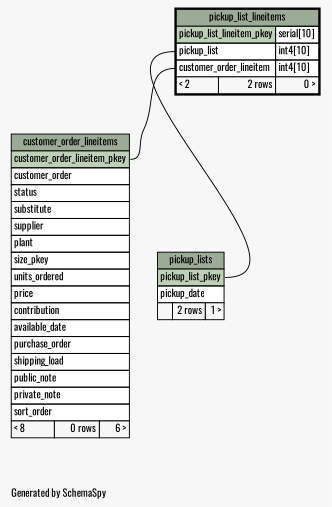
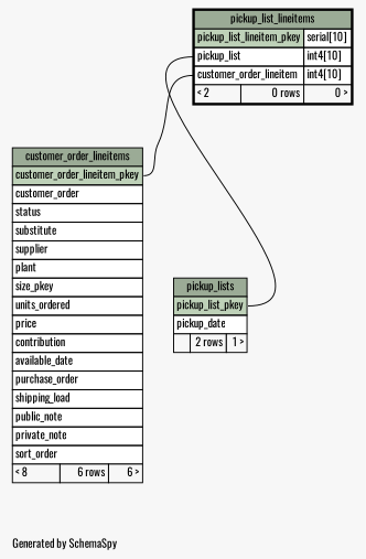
  digraph {
    bgcolor="#f7f7f7"
    fontname=Oswald
    fontsize=11
    label="\nGenerated by SchemaSpy"
    labeljust=l
    nodesep=0.18
    rankdir=TB
    ranksep=0.46
    node [fontname=Oswald fontsize=11 shape=plaintext]
    edge [arrowhead=none arrowsize=0.8 arrowtail=crowodot fontname=Oswald]
-   n1 [label=<     <TABLE BORDER="2" CELLBORDER="1" CELLSPACING="0" BGCOLOR="#ffffff">       <TR><TD COLSPAN="3" BGCOLOR="#9bab96" ALIGN="CENTER">pickup_list_lineitems</TD></TR>       <TR><TD PORT="pickup_list_lineitem_pkey" COLSPAN="2" BGCOLOR="#bed1b8" ALIGN="LEFT">pickup_list_lineitem_pkey</TD><TD PORT="pickup_list_lineitem_pkey.type" ALIGN="LEFT">serial[10]</TD></TR>       <TR><TD PORT="pickup_list" COLSPAN="2" ALIGN="LEFT">pickup_list</TD><TD PORT="pickup_list.type" ALIGN="LEFT">int4[10]</TD></TR>       <TR><TD PORT="customer_order_lineitem" COLSPAN="2" ALIGN="LEFT">customer_order_lineitem</TD><TD PORT="customer_order_lineitem.type" ALIGN="LEFT">int4[10]</TD></TR>       <TR><TD ALIGN="LEFT" BGCOLOR="#f7f7f7">&lt; 2</TD><TD ALIGN="RIGHT" BGCOLOR="#f7f7f7">2 rows</TD><TD ALIGN="RIGHT" BGCOLOR="#f7f7f7">0 &gt;</TD></TR>     </TABLE>>]
-   n2 [label=<     <TABLE BORDER="0" CELLBORDER="1" CELLSPACING="0" BGCOLOR="#ffffff">       <TR><TD COLSPAN="3" BGCOLOR="#9bab96" ALIGN="CENTER">customer_order_lineitems</TD></TR>       <TR><TD PORT="customer_order_lineitem_pkey" COLSPAN="3" BGCOLOR="#bed1b8" ALIGN="LEFT">customer_order_lineitem_pkey</TD></TR>       <TR><TD PORT="customer_order" COLSPAN="3" ALIGN="LEFT">customer_order</TD></TR>       <TR><TD PORT="status" COLSPAN="3" ALIGN="LEFT">status</TD></TR>       <TR><TD PORT="substitute" COLSPAN="3" ALIGN="LEFT">substitute</TD></TR>       <TR><TD PORT="supplier" COLSPAN="3" ALIGN="LEFT">supplier</TD></TR>       <TR><TD PORT="plant" COLSPAN="3" ALIGN="LEFT">plant</TD></TR>       <TR><TD PORT="size_pkey" COLSPAN="3" ALIGN="LEFT">size_pkey</TD></TR>       <TR><TD PORT="units_ordered" COLSPAN="3" ALIGN="LEFT">units_ordered</TD></TR>       <TR><TD PORT="price" COLSPAN="3" ALIGN="LEFT">price</TD></TR>       <TR><TD PORT="contribution" COLSPAN="3" ALIGN="LEFT">contribution</TD></TR>       <TR><TD PORT="available_date" COLSPAN="3" ALIGN="LEFT">available_date</TD></TR>       <TR><TD PORT="purchase_order" COLSPAN="3" ALIGN="LEFT">purchase_order</TD></TR>       <TR><TD PORT="shipping_load" COLSPAN="3" ALIGN="LEFT">shipping_load</TD></TR>       <TR><TD PORT="public_note" COLSPAN="3" ALIGN="LEFT">public_note</TD></TR>       <TR><TD PORT="private_note" COLSPAN="3" ALIGN="LEFT">private_note</TD></TR>       <TR><TD PORT="sort_order" COLSPAN="3" ALIGN="LEFT">sort_order</TD></TR>       <TR><TD ALIGN="LEFT" BGCOLOR="#f7f7f7">&lt; 8</TD><TD ALIGN="RIGHT" BGCOLOR="#f7f7f7">0 rows</TD><TD ALIGN="RIGHT" BGCOLOR="#f7f7f7">6 &gt;</TD></TR>     </TABLE>>]
+   n1 [label=<     <TABLE BORDER="2" CELLBORDER="1" CELLSPACING="0" BGCOLOR="#ffffff">       <TR><TD COLSPAN="3" BGCOLOR="#9bab96" ALIGN="CENTER">pickup_list_lineitems</TD></TR>       <TR><TD PORT="pickup_list_lineitem_pkey" COLSPAN="2" BGCOLOR="#bed1b8" ALIGN="LEFT">pickup_list_lineitem_pkey</TD><TD PORT="pickup_list_lineitem_pkey.type" ALIGN="LEFT">serial[10]</TD></TR>       <TR><TD PORT="pickup_list" COLSPAN="2" ALIGN="LEFT">pickup_list</TD><TD PORT="pickup_list.type" ALIGN="LEFT">int4[10]</TD></TR>       <TR><TD PORT="customer_order_lineitem" COLSPAN="2" ALIGN="LEFT">customer_order_lineitem</TD><TD PORT="customer_order_lineitem.type" ALIGN="LEFT">int4[10]</TD></TR>       <TR><TD ALIGN="LEFT" BGCOLOR="#f7f7f7">&lt; 2</TD><TD ALIGN="RIGHT" BGCOLOR="#f7f7f7">0 rows</TD><TD ALIGN="RIGHT" BGCOLOR="#f7f7f7">0 &gt;</TD></TR>     </TABLE>>]
+   n2 [label=<     <TABLE BORDER="0" CELLBORDER="1" CELLSPACING="0" BGCOLOR="#ffffff">       <TR><TD COLSPAN="3" BGCOLOR="#9bab96" ALIGN="CENTER">customer_order_lineitems</TD></TR>       <TR><TD PORT="customer_order_lineitem_pkey" COLSPAN="3" BGCOLOR="#bed1b8" ALIGN="LEFT">customer_order_lineitem_pkey</TD></TR>       <TR><TD PORT="customer_order" COLSPAN="3" ALIGN="LEFT">customer_order</TD></TR>       <TR><TD PORT="status" COLSPAN="3" ALIGN="LEFT">status</TD></TR>       <TR><TD PORT="substitute" COLSPAN="3" ALIGN="LEFT">substitute</TD></TR>       <TR><TD PORT="supplier" COLSPAN="3" ALIGN="LEFT">supplier</TD></TR>       <TR><TD PORT="plant" COLSPAN="3" ALIGN="LEFT">plant</TD></TR>       <TR><TD PORT="size_pkey" COLSPAN="3" ALIGN="LEFT">size_pkey</TD></TR>       <TR><TD PORT="units_ordered" COLSPAN="3" ALIGN="LEFT">units_ordered</TD></TR>       <TR><TD PORT="price" COLSPAN="3" ALIGN="LEFT">price</TD></TR>       <TR><TD PORT="contribution" COLSPAN="3" ALIGN="LEFT">contribution</TD></TR>       <TR><TD PORT="available_date" COLSPAN="3" ALIGN="LEFT">available_date</TD></TR>       <TR><TD PORT="purchase_order" COLSPAN="3" ALIGN="LEFT">purchase_order</TD></TR>       <TR><TD PORT="shipping_load" COLSPAN="3" ALIGN="LEFT">shipping_load</TD></TR>       <TR><TD PORT="public_note" COLSPAN="3" ALIGN="LEFT">public_note</TD></TR>       <TR><TD PORT="private_note" COLSPAN="3" ALIGN="LEFT">private_note</TD></TR>       <TR><TD PORT="sort_order" COLSPAN="3" ALIGN="LEFT">sort_order</TD></TR>       <TR><TD ALIGN="LEFT" BGCOLOR="#f7f7f7">&lt; 8</TD><TD ALIGN="RIGHT" BGCOLOR="#f7f7f7">6 rows</TD><TD ALIGN="RIGHT" BGCOLOR="#f7f7f7">6 &gt;</TD></TR>     </TABLE>>]
    n3 [label=<     <TABLE BORDER="0" CELLBORDER="1" CELLSPACING="0" BGCOLOR="#ffffff">       <TR><TD COLSPAN="3" BGCOLOR="#9bab96" ALIGN="CENTER">pickup_lists</TD></TR>       <TR><TD PORT="pickup_list_pkey" COLSPAN="3" BGCOLOR="#bed1b8" ALIGN="LEFT">pickup_list_pkey</TD></TR>       <TR><TD PORT="pickup_date" COLSPAN="3" ALIGN="LEFT">pickup_date</TD></TR>       <TR><TD ALIGN="LEFT" BGCOLOR="#f7f7f7">  </TD><TD ALIGN="RIGHT" BGCOLOR="#f7f7f7">2 rows</TD><TD ALIGN="RIGHT" BGCOLOR="#f7f7f7">1 &gt;</TD></TR>     </TABLE>>]
    n1 -> n2 [headport="customer_order_lineitem_pkey:e" tailport="customer_order_lineitem:w"]
    n1 -> n3 [headport="pickup_list_pkey:e" tailport="pickup_list:w"]
  }
